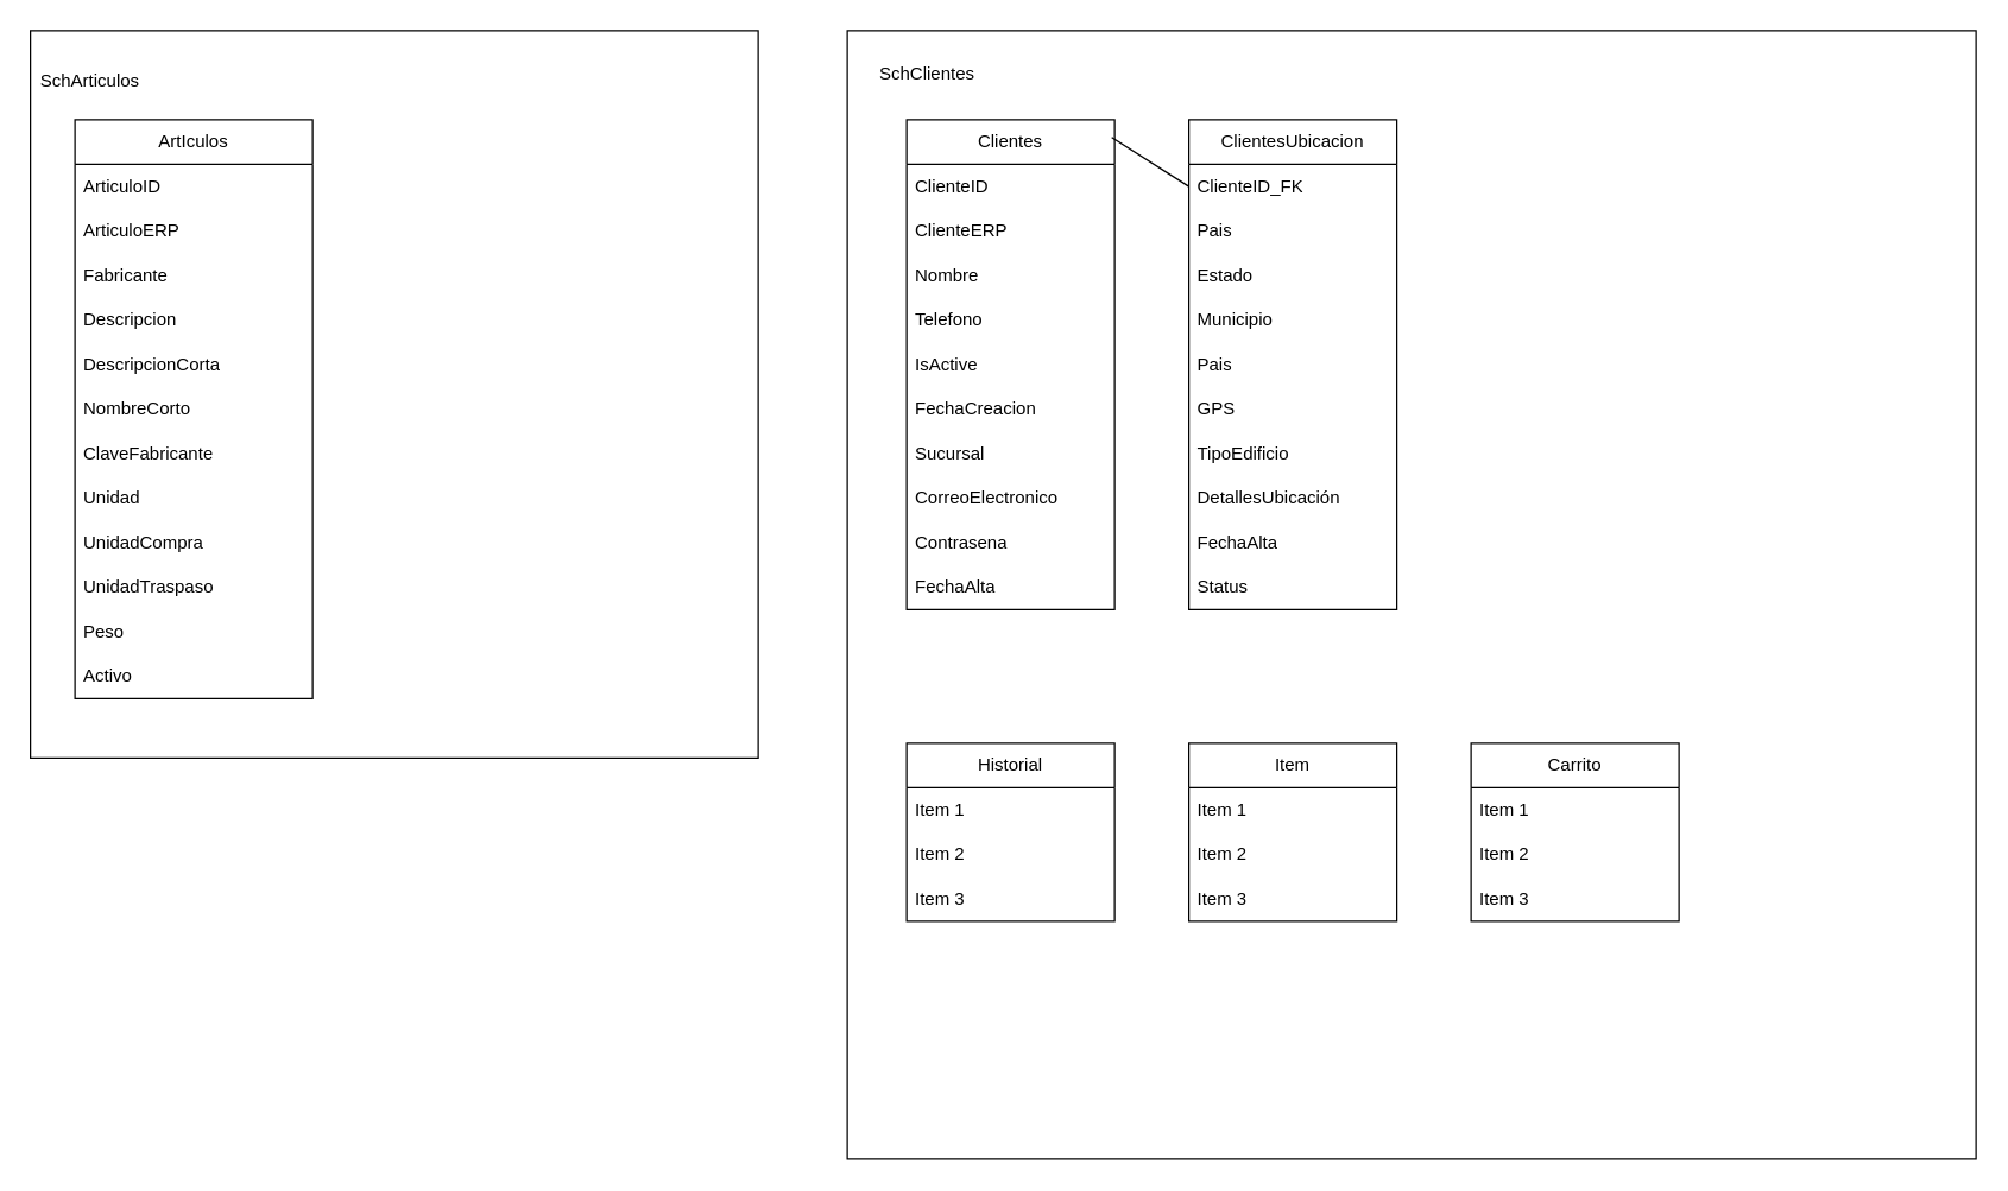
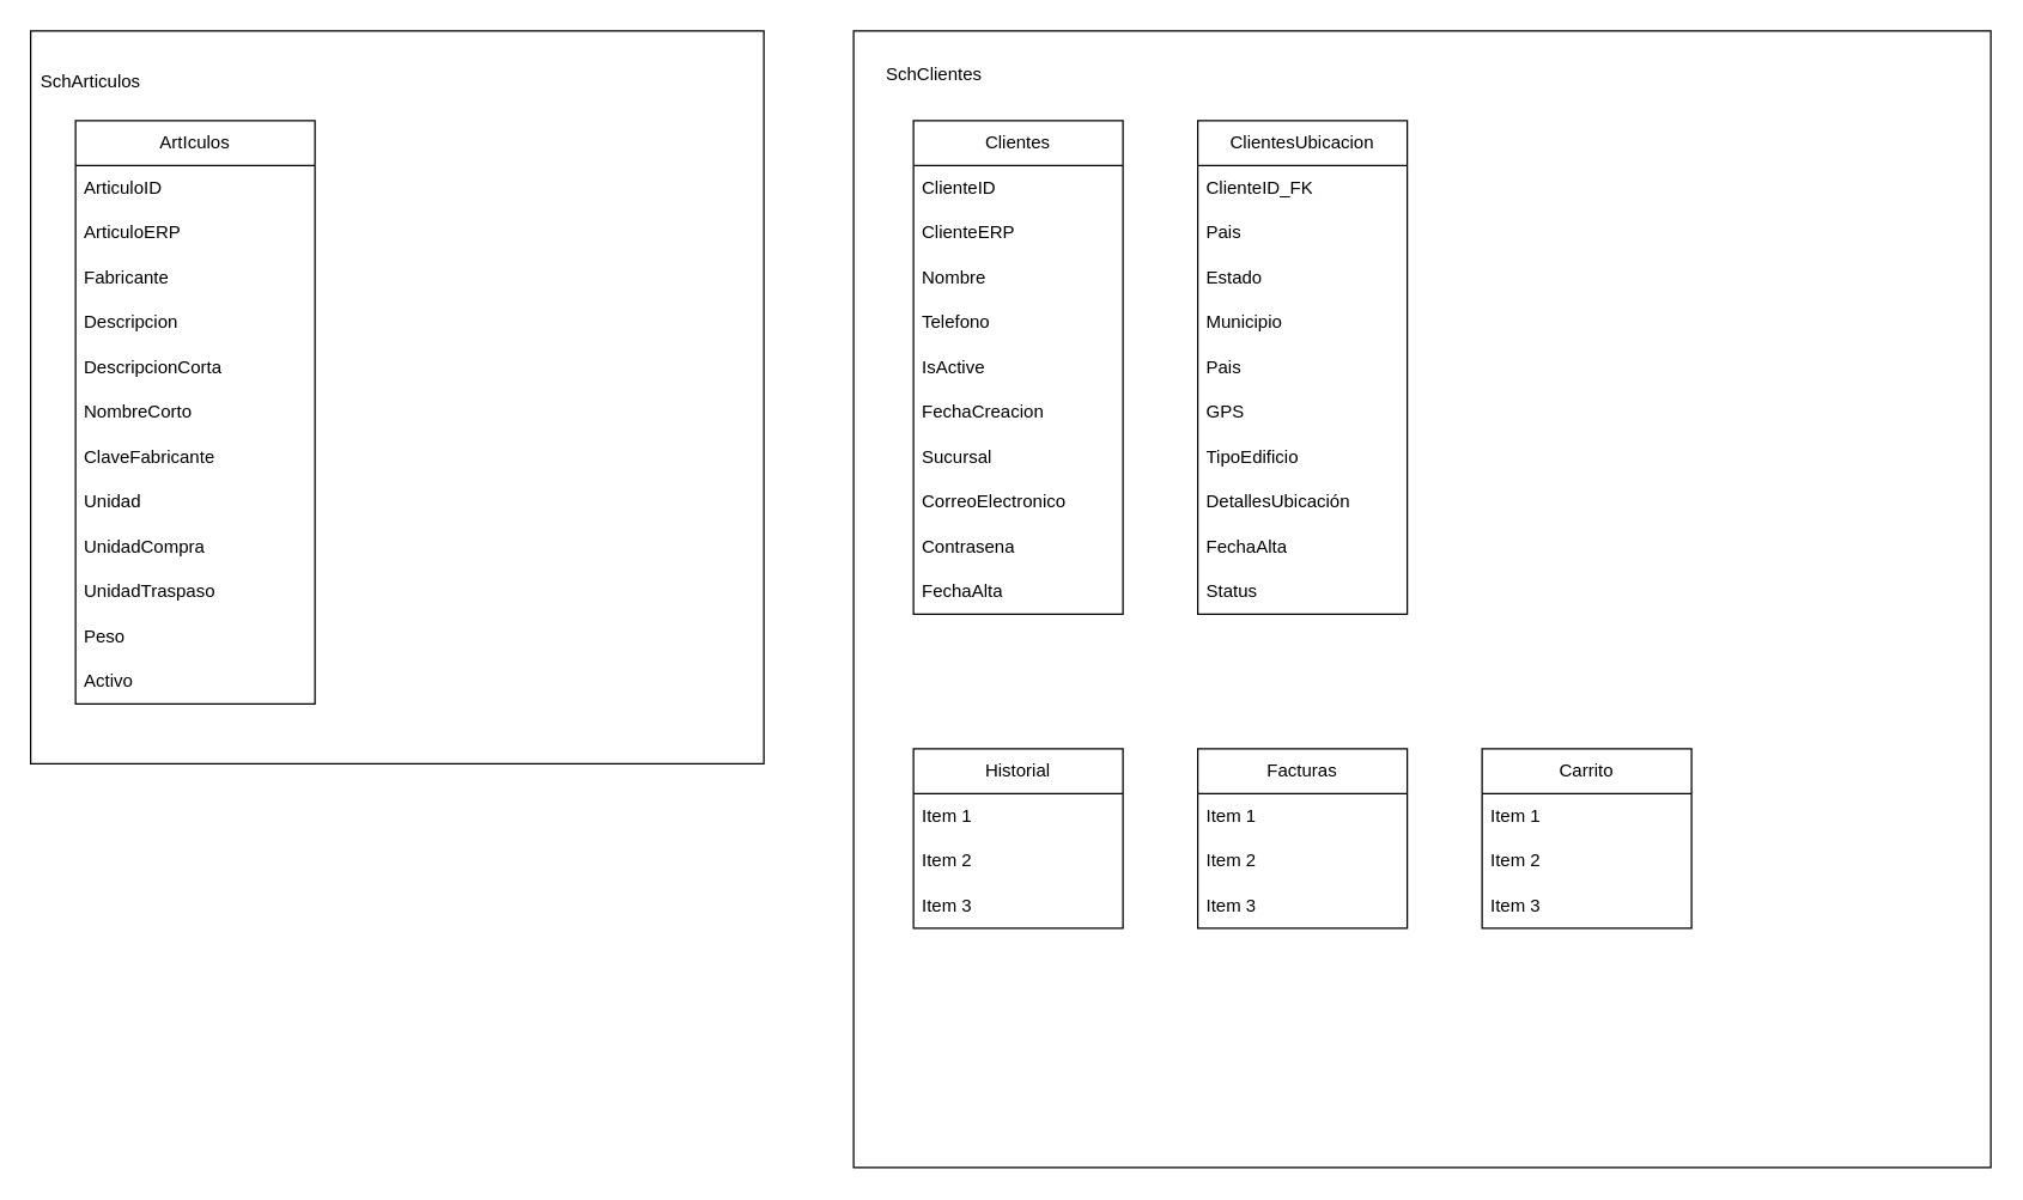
  <mxCell id="0" />
  <mxCell id="1" parent="0" />
  <mxCell id="2" value="" style="whiteSpace=wrap;html=1;aspect=fixed;movable=1;resizable=1;rotatable=1;deletable=1;editable=1;locked=0;connectable=1;" parent="1" vertex="1"><mxGeometry x="20" y="20" width="490" height="490" as="geometry" /></mxCell>
  <mxCell id="3" value="&lt;div&gt;ArtIculos&lt;/div&gt;" style="swimlane;fontStyle=0;childLayout=stackLayout;horizontal=1;startSize=30;horizontalStack=0;resizeParent=1;resizeParentMax=0;resizeLast=0;collapsible=1;marginBottom=0;whiteSpace=wrap;html=1;" parent="1" vertex="1"><mxGeometry x="50" y="80" width="160" height="390" as="geometry" /></mxCell>
  <mxCell id="4" value="ArticuloID" style="text;strokeColor=none;fillColor=none;align=left;verticalAlign=middle;spacingLeft=4;spacingRight=4;overflow=hidden;points=[[0,0.5],[1,0.5]];portConstraint=eastwest;rotatable=0;whiteSpace=wrap;html=1;" parent="3" vertex="1"><mxGeometry y="30" width="160" height="30" as="geometry" /></mxCell>
  <mxCell id="5" value="ArticuloERP" style="text;strokeColor=none;fillColor=none;align=left;verticalAlign=middle;spacingLeft=4;spacingRight=4;overflow=hidden;points=[[0,0.5],[1,0.5]];portConstraint=eastwest;rotatable=0;whiteSpace=wrap;html=1;" parent="3" vertex="1"><mxGeometry y="60" width="160" height="30" as="geometry" /></mxCell>
  <mxCell id="6" value="&lt;div&gt;Fabricante&lt;/div&gt;" style="text;strokeColor=none;fillColor=none;align=left;verticalAlign=middle;spacingLeft=4;spacingRight=4;overflow=hidden;points=[[0,0.5],[1,0.5]];portConstraint=eastwest;rotatable=0;whiteSpace=wrap;html=1;" parent="3" vertex="1"><mxGeometry y="90" width="160" height="30" as="geometry" /></mxCell>
  <mxCell id="7" value="&lt;div&gt;Descripcion&lt;/div&gt;" style="text;strokeColor=none;fillColor=none;align=left;verticalAlign=middle;spacingLeft=4;spacingRight=4;overflow=hidden;points=[[0,0.5],[1,0.5]];portConstraint=eastwest;rotatable=0;whiteSpace=wrap;html=1;" parent="3" vertex="1"><mxGeometry y="120" width="160" height="30" as="geometry" /></mxCell>
  <mxCell id="8" value="DescripcionCorta" style="text;strokeColor=none;fillColor=none;align=left;verticalAlign=middle;spacingLeft=4;spacingRight=4;overflow=hidden;points=[[0,0.5],[1,0.5]];portConstraint=eastwest;rotatable=0;whiteSpace=wrap;html=1;" parent="3" vertex="1"><mxGeometry y="150" width="160" height="30" as="geometry" /></mxCell>
  <mxCell id="9" value="NombreCorto" style="text;strokeColor=none;fillColor=none;align=left;verticalAlign=middle;spacingLeft=4;spacingRight=4;overflow=hidden;points=[[0,0.5],[1,0.5]];portConstraint=eastwest;rotatable=0;whiteSpace=wrap;html=1;" parent="3" vertex="1"><mxGeometry y="180" width="160" height="30" as="geometry" /></mxCell>
  <mxCell id="10" value="ClaveFabricante" style="text;strokeColor=none;fillColor=none;align=left;verticalAlign=middle;spacingLeft=4;spacingRight=4;overflow=hidden;points=[[0,0.5],[1,0.5]];portConstraint=eastwest;rotatable=0;whiteSpace=wrap;html=1;" parent="3" vertex="1"><mxGeometry y="210" width="160" height="30" as="geometry" /></mxCell>
  <mxCell id="11" value="Unidad" style="text;strokeColor=none;fillColor=none;align=left;verticalAlign=middle;spacingLeft=4;spacingRight=4;overflow=hidden;points=[[0,0.5],[1,0.5]];portConstraint=eastwest;rotatable=0;whiteSpace=wrap;html=1;" parent="3" vertex="1"><mxGeometry y="240" width="160" height="30" as="geometry" /></mxCell>
  <mxCell id="12" value="UnidadCompra" style="text;strokeColor=none;fillColor=none;align=left;verticalAlign=middle;spacingLeft=4;spacingRight=4;overflow=hidden;points=[[0,0.5],[1,0.5]];portConstraint=eastwest;rotatable=0;whiteSpace=wrap;html=1;" parent="3" vertex="1"><mxGeometry y="270" width="160" height="30" as="geometry" /></mxCell>
  <mxCell id="13" value="UnidadTraspaso" style="text;strokeColor=none;fillColor=none;align=left;verticalAlign=middle;spacingLeft=4;spacingRight=4;overflow=hidden;points=[[0,0.5],[1,0.5]];portConstraint=eastwest;rotatable=0;whiteSpace=wrap;html=1;" parent="3" vertex="1"><mxGeometry y="300" width="160" height="30" as="geometry" /></mxCell>
  <mxCell id="14" value="Peso" style="text;strokeColor=none;fillColor=none;align=left;verticalAlign=middle;spacingLeft=4;spacingRight=4;overflow=hidden;points=[[0,0.5],[1,0.5]];portConstraint=eastwest;rotatable=0;whiteSpace=wrap;html=1;" parent="3" vertex="1"><mxGeometry y="330" width="160" height="30" as="geometry" /></mxCell>
  <mxCell id="15" value="Activo" style="text;strokeColor=none;fillColor=none;align=left;verticalAlign=middle;spacingLeft=4;spacingRight=4;overflow=hidden;points=[[0,0.5],[1,0.5]];portConstraint=eastwest;rotatable=0;whiteSpace=wrap;html=1;" parent="3" vertex="1"><mxGeometry y="360" width="160" height="30" as="geometry" /></mxCell>
  <mxCell id="16" value="SchArticulos" style="text;html=1;whiteSpace=wrap;overflow=hidden;rounded=0;" parent="1" vertex="1"><mxGeometry x="25" y="40" width="70" height="30" as="geometry" /></mxCell>
  <mxCell id="17" value="" style="whiteSpace=wrap;html=1;aspect=fixed;movable=1;resizable=1;rotatable=1;deletable=1;editable=1;locked=0;connectable=1;" vertex="1" parent="1"><mxGeometry x="570" y="20" width="760" height="760" as="geometry" /></mxCell>
  <mxCell id="18" value="&lt;div&gt;Clientes&lt;/div&gt;" style="swimlane;fontStyle=0;childLayout=stackLayout;horizontal=1;startSize=30;horizontalStack=0;resizeParent=1;resizeParentMax=0;resizeLast=0;collapsible=1;marginBottom=0;whiteSpace=wrap;html=1;" vertex="1" parent="1"><mxGeometry x="610" y="80" width="140" height="330" as="geometry" /></mxCell>
  <mxCell id="19" value="ClienteID" style="text;strokeColor=none;fillColor=none;align=left;verticalAlign=middle;spacingLeft=4;spacingRight=4;overflow=hidden;points=[[0,0.5],[1,0.5]];portConstraint=eastwest;rotatable=0;whiteSpace=wrap;html=1;" vertex="1" parent="18"><mxGeometry y="30" width="140" height="30" as="geometry" /></mxCell>
  <mxCell id="20" value="ClienteERP" style="text;strokeColor=none;fillColor=none;align=left;verticalAlign=middle;spacingLeft=4;spacingRight=4;overflow=hidden;points=[[0,0.5],[1,0.5]];portConstraint=eastwest;rotatable=0;whiteSpace=wrap;html=1;" vertex="1" parent="18"><mxGeometry y="60" width="140" height="30" as="geometry" /></mxCell>
  <mxCell id="21" value="Nombre" style="text;strokeColor=none;fillColor=none;align=left;verticalAlign=middle;spacingLeft=4;spacingRight=4;overflow=hidden;points=[[0,0.5],[1,0.5]];portConstraint=eastwest;rotatable=0;whiteSpace=wrap;html=1;" vertex="1" parent="18"><mxGeometry y="90" width="140" height="30" as="geometry" /></mxCell>
  <mxCell id="22" value="Telefono" style="text;strokeColor=none;fillColor=none;align=left;verticalAlign=middle;spacingLeft=4;spacingRight=4;overflow=hidden;points=[[0,0.5],[1,0.5]];portConstraint=eastwest;rotatable=0;whiteSpace=wrap;html=1;" vertex="1" parent="18"><mxGeometry y="120" width="140" height="30" as="geometry" /></mxCell>
  <mxCell id="23" value="IsActive" style="text;strokeColor=none;fillColor=none;align=left;verticalAlign=middle;spacingLeft=4;spacingRight=4;overflow=hidden;points=[[0,0.5],[1,0.5]];portConstraint=eastwest;rotatable=0;whiteSpace=wrap;html=1;" vertex="1" parent="18"><mxGeometry y="150" width="140" height="30" as="geometry" /></mxCell>
  <mxCell id="24" value="FechaCreacion" style="text;strokeColor=none;fillColor=none;align=left;verticalAlign=middle;spacingLeft=4;spacingRight=4;overflow=hidden;points=[[0,0.5],[1,0.5]];portConstraint=eastwest;rotatable=0;whiteSpace=wrap;html=1;" vertex="1" parent="18"><mxGeometry y="180" width="140" height="30" as="geometry" /></mxCell>
  <mxCell id="25" value="Sucursal" style="text;strokeColor=none;fillColor=none;align=left;verticalAlign=middle;spacingLeft=4;spacingRight=4;overflow=hidden;points=[[0,0.5],[1,0.5]];portConstraint=eastwest;rotatable=0;whiteSpace=wrap;html=1;" vertex="1" parent="18"><mxGeometry y="210" width="140" height="30" as="geometry" /></mxCell>
  <mxCell id="26" value="CorreoElectronico" style="text;strokeColor=none;fillColor=none;align=left;verticalAlign=middle;spacingLeft=4;spacingRight=4;overflow=hidden;points=[[0,0.5],[1,0.5]];portConstraint=eastwest;rotatable=0;whiteSpace=wrap;html=1;" vertex="1" parent="18"><mxGeometry y="240" width="140" height="30" as="geometry" /></mxCell>
  <mxCell id="27" value="Contrasena" style="text;strokeColor=none;fillColor=none;align=left;verticalAlign=middle;spacingLeft=4;spacingRight=4;overflow=hidden;points=[[0,0.5],[1,0.5]];portConstraint=eastwest;rotatable=0;whiteSpace=wrap;html=1;" vertex="1" parent="18"><mxGeometry y="270" width="140" height="30" as="geometry" /></mxCell>
  <mxCell id="28" value="FechaAlta" style="text;strokeColor=none;fillColor=none;align=left;verticalAlign=middle;spacingLeft=4;spacingRight=4;overflow=hidden;points=[[0,0.5],[1,0.5]];portConstraint=eastwest;rotatable=0;whiteSpace=wrap;html=1;" vertex="1" parent="18"><mxGeometry y="300" width="140" height="30" as="geometry" /></mxCell>
  <mxCell id="29" value="&lt;div&gt;SchClientes&lt;/div&gt;" style="text;html=1;whiteSpace=wrap;overflow=hidden;rounded=0;" vertex="1" parent="1"><mxGeometry x="590" y="35" width="90" height="30" as="geometry" /></mxCell>
  <mxCell id="30" value="&lt;div&gt;Carrito&lt;/div&gt;" style="swimlane;fontStyle=0;childLayout=stackLayout;horizontal=1;startSize=30;horizontalStack=0;resizeParent=1;resizeParentMax=0;resizeLast=0;collapsible=1;marginBottom=0;whiteSpace=wrap;html=1;" vertex="1" parent="1"><mxGeometry x="990" y="500" width="140" height="120" as="geometry" /></mxCell>
  <mxCell id="31" value="Item 1" style="text;strokeColor=none;fillColor=none;align=left;verticalAlign=middle;spacingLeft=4;spacingRight=4;overflow=hidden;points=[[0,0.5],[1,0.5]];portConstraint=eastwest;rotatable=0;whiteSpace=wrap;html=1;" vertex="1" parent="30"><mxGeometry y="30" width="140" height="30" as="geometry" /></mxCell>
  <mxCell id="32" value="Item 2" style="text;strokeColor=none;fillColor=none;align=left;verticalAlign=middle;spacingLeft=4;spacingRight=4;overflow=hidden;points=[[0,0.5],[1,0.5]];portConstraint=eastwest;rotatable=0;whiteSpace=wrap;html=1;" vertex="1" parent="30"><mxGeometry y="60" width="140" height="30" as="geometry" /></mxCell>
  <mxCell id="33" value="Item 3" style="text;strokeColor=none;fillColor=none;align=left;verticalAlign=middle;spacingLeft=4;spacingRight=4;overflow=hidden;points=[[0,0.5],[1,0.5]];portConstraint=eastwest;rotatable=0;whiteSpace=wrap;html=1;" vertex="1" parent="30"><mxGeometry y="90" width="140" height="30" as="geometry" /></mxCell>
- <mxCell id="34" value="Item" style="swimlane;fontStyle=0;childLayout=stackLayout;horizontal=1;startSize=30;horizontalStack=0;resizeParent=1;resizeParentMax=0;resizeLast=0;collapsible=1;marginBottom=0;whiteSpace=wrap;html=1;" vertex="1" parent="1"><mxGeometry x="800" y="500" width="140" height="120" as="geometry" /></mxCell>
+ <mxCell id="34" value="Facturas" style="swimlane;fontStyle=0;childLayout=stackLayout;horizontal=1;startSize=30;horizontalStack=0;resizeParent=1;resizeParentMax=0;resizeLast=0;collapsible=1;marginBottom=0;whiteSpace=wrap;html=1;" vertex="1" parent="1"><mxGeometry x="800" y="500" width="140" height="120" as="geometry" /></mxCell>
  <mxCell id="35" value="Item 1" style="text;strokeColor=none;fillColor=none;align=left;verticalAlign=middle;spacingLeft=4;spacingRight=4;overflow=hidden;points=[[0,0.5],[1,0.5]];portConstraint=eastwest;rotatable=0;whiteSpace=wrap;html=1;" vertex="1" parent="34"><mxGeometry y="30" width="140" height="30" as="geometry" /></mxCell>
  <mxCell id="36" value="Item 2" style="text;strokeColor=none;fillColor=none;align=left;verticalAlign=middle;spacingLeft=4;spacingRight=4;overflow=hidden;points=[[0,0.5],[1,0.5]];portConstraint=eastwest;rotatable=0;whiteSpace=wrap;html=1;" vertex="1" parent="34"><mxGeometry y="60" width="140" height="30" as="geometry" /></mxCell>
  <mxCell id="37" value="Item 3" style="text;strokeColor=none;fillColor=none;align=left;verticalAlign=middle;spacingLeft=4;spacingRight=4;overflow=hidden;points=[[0,0.5],[1,0.5]];portConstraint=eastwest;rotatable=0;whiteSpace=wrap;html=1;" vertex="1" parent="34"><mxGeometry y="90" width="140" height="30" as="geometry" /></mxCell>
  <mxCell id="38" value="&lt;div&gt;Historial&lt;/div&gt;" style="swimlane;fontStyle=0;childLayout=stackLayout;horizontal=1;startSize=30;horizontalStack=0;resizeParent=1;resizeParentMax=0;resizeLast=0;collapsible=1;marginBottom=0;whiteSpace=wrap;html=1;" vertex="1" parent="1"><mxGeometry x="610" y="500" width="140" height="120" as="geometry" /></mxCell>
  <mxCell id="39" value="Item 1" style="text;strokeColor=none;fillColor=none;align=left;verticalAlign=middle;spacingLeft=4;spacingRight=4;overflow=hidden;points=[[0,0.5],[1,0.5]];portConstraint=eastwest;rotatable=0;whiteSpace=wrap;html=1;" vertex="1" parent="38"><mxGeometry y="30" width="140" height="30" as="geometry" /></mxCell>
  <mxCell id="40" value="Item 2" style="text;strokeColor=none;fillColor=none;align=left;verticalAlign=middle;spacingLeft=4;spacingRight=4;overflow=hidden;points=[[0,0.5],[1,0.5]];portConstraint=eastwest;rotatable=0;whiteSpace=wrap;html=1;" vertex="1" parent="38"><mxGeometry y="60" width="140" height="30" as="geometry" /></mxCell>
  <mxCell id="41" value="Item 3" style="text;strokeColor=none;fillColor=none;align=left;verticalAlign=middle;spacingLeft=4;spacingRight=4;overflow=hidden;points=[[0,0.5],[1,0.5]];portConstraint=eastwest;rotatable=0;whiteSpace=wrap;html=1;" vertex="1" parent="38"><mxGeometry y="90" width="140" height="30" as="geometry" /></mxCell>
  <mxCell id="42" value="ClientesUbicacion" style="swimlane;fontStyle=0;childLayout=stackLayout;horizontal=1;startSize=30;horizontalStack=0;resizeParent=1;resizeParentMax=0;resizeLast=0;collapsible=1;marginBottom=0;whiteSpace=wrap;html=1;" vertex="1" parent="1"><mxGeometry x="800" y="80" width="140" height="330" as="geometry" /></mxCell>
  <mxCell id="43" value="ClienteID_FK" style="text;strokeColor=none;fillColor=none;align=left;verticalAlign=middle;spacingLeft=4;spacingRight=4;overflow=hidden;points=[[0,0.5],[1,0.5]];portConstraint=eastwest;rotatable=0;whiteSpace=wrap;html=1;" vertex="1" parent="42"><mxGeometry y="30" width="140" height="30" as="geometry" /></mxCell>
  <mxCell id="44" value="Pais" style="text;strokeColor=none;fillColor=none;align=left;verticalAlign=middle;spacingLeft=4;spacingRight=4;overflow=hidden;points=[[0,0.5],[1,0.5]];portConstraint=eastwest;rotatable=0;whiteSpace=wrap;html=1;" vertex="1" parent="42"><mxGeometry y="60" width="140" height="30" as="geometry" /></mxCell>
  <mxCell id="45" value="Estado" style="text;strokeColor=none;fillColor=none;align=left;verticalAlign=middle;spacingLeft=4;spacingRight=4;overflow=hidden;points=[[0,0.5],[1,0.5]];portConstraint=eastwest;rotatable=0;whiteSpace=wrap;html=1;" vertex="1" parent="42"><mxGeometry y="90" width="140" height="30" as="geometry" /></mxCell>
  <mxCell id="46" value="Municipio" style="text;strokeColor=none;fillColor=none;align=left;verticalAlign=middle;spacingLeft=4;spacingRight=4;overflow=hidden;points=[[0,0.5],[1,0.5]];portConstraint=eastwest;rotatable=0;whiteSpace=wrap;html=1;" vertex="1" parent="42"><mxGeometry y="120" width="140" height="30" as="geometry" /></mxCell>
  <mxCell id="47" value="Pais" style="text;strokeColor=none;fillColor=none;align=left;verticalAlign=middle;spacingLeft=4;spacingRight=4;overflow=hidden;points=[[0,0.5],[1,0.5]];portConstraint=eastwest;rotatable=0;whiteSpace=wrap;html=1;" vertex="1" parent="42"><mxGeometry y="150" width="140" height="30" as="geometry" /></mxCell>
  <mxCell id="48" value="&lt;div&gt;GPS&lt;/div&gt;" style="text;strokeColor=none;fillColor=none;align=left;verticalAlign=middle;spacingLeft=4;spacingRight=4;overflow=hidden;points=[[0,0.5],[1,0.5]];portConstraint=eastwest;rotatable=0;whiteSpace=wrap;html=1;" vertex="1" parent="42"><mxGeometry y="180" width="140" height="30" as="geometry" /></mxCell>
  <mxCell id="49" value="TipoEdificio" style="text;strokeColor=none;fillColor=none;align=left;verticalAlign=middle;spacingLeft=4;spacingRight=4;overflow=hidden;points=[[0,0.5],[1,0.5]];portConstraint=eastwest;rotatable=0;whiteSpace=wrap;html=1;" vertex="1" parent="42"><mxGeometry y="210" width="140" height="30" as="geometry" /></mxCell>
  <mxCell id="50" value="DetallesUbicación" style="text;strokeColor=none;fillColor=none;align=left;verticalAlign=middle;spacingLeft=4;spacingRight=4;overflow=hidden;points=[[0,0.5],[1,0.5]];portConstraint=eastwest;rotatable=0;whiteSpace=wrap;html=1;" vertex="1" parent="42"><mxGeometry y="240" width="140" height="30" as="geometry" /></mxCell>
  <mxCell id="51" value="FechaAlta" style="text;strokeColor=none;fillColor=none;align=left;verticalAlign=middle;spacingLeft=4;spacingRight=4;overflow=hidden;points=[[0,0.5],[1,0.5]];portConstraint=eastwest;rotatable=0;whiteSpace=wrap;html=1;" vertex="1" parent="42"><mxGeometry y="270" width="140" height="30" as="geometry" /></mxCell>
  <mxCell id="52" value="Status" style="text;strokeColor=none;fillColor=none;align=left;verticalAlign=middle;spacingLeft=4;spacingRight=4;overflow=hidden;points=[[0,0.5],[1,0.5]];portConstraint=eastwest;rotatable=0;whiteSpace=wrap;html=1;" vertex="1" parent="42"><mxGeometry y="300" width="140" height="30" as="geometry" /></mxCell>
- <mxCell id="53" value="" style="endArrow=none;html=1;rounded=0;exitX=0;exitY=0.5;exitDx=0;exitDy=0;entryX=0.986;entryY=0.036;entryDx=0;entryDy=0;entryPerimeter=0;" edge="1" parent="1" source="43" target="18"><mxGeometry width="50" height="50" relative="1" as="geometry"><mxPoint x="950" y="400" as="sourcePoint" /><mxPoint x="1000" y="350" as="targetPoint" /></mxGeometry></mxCell>
